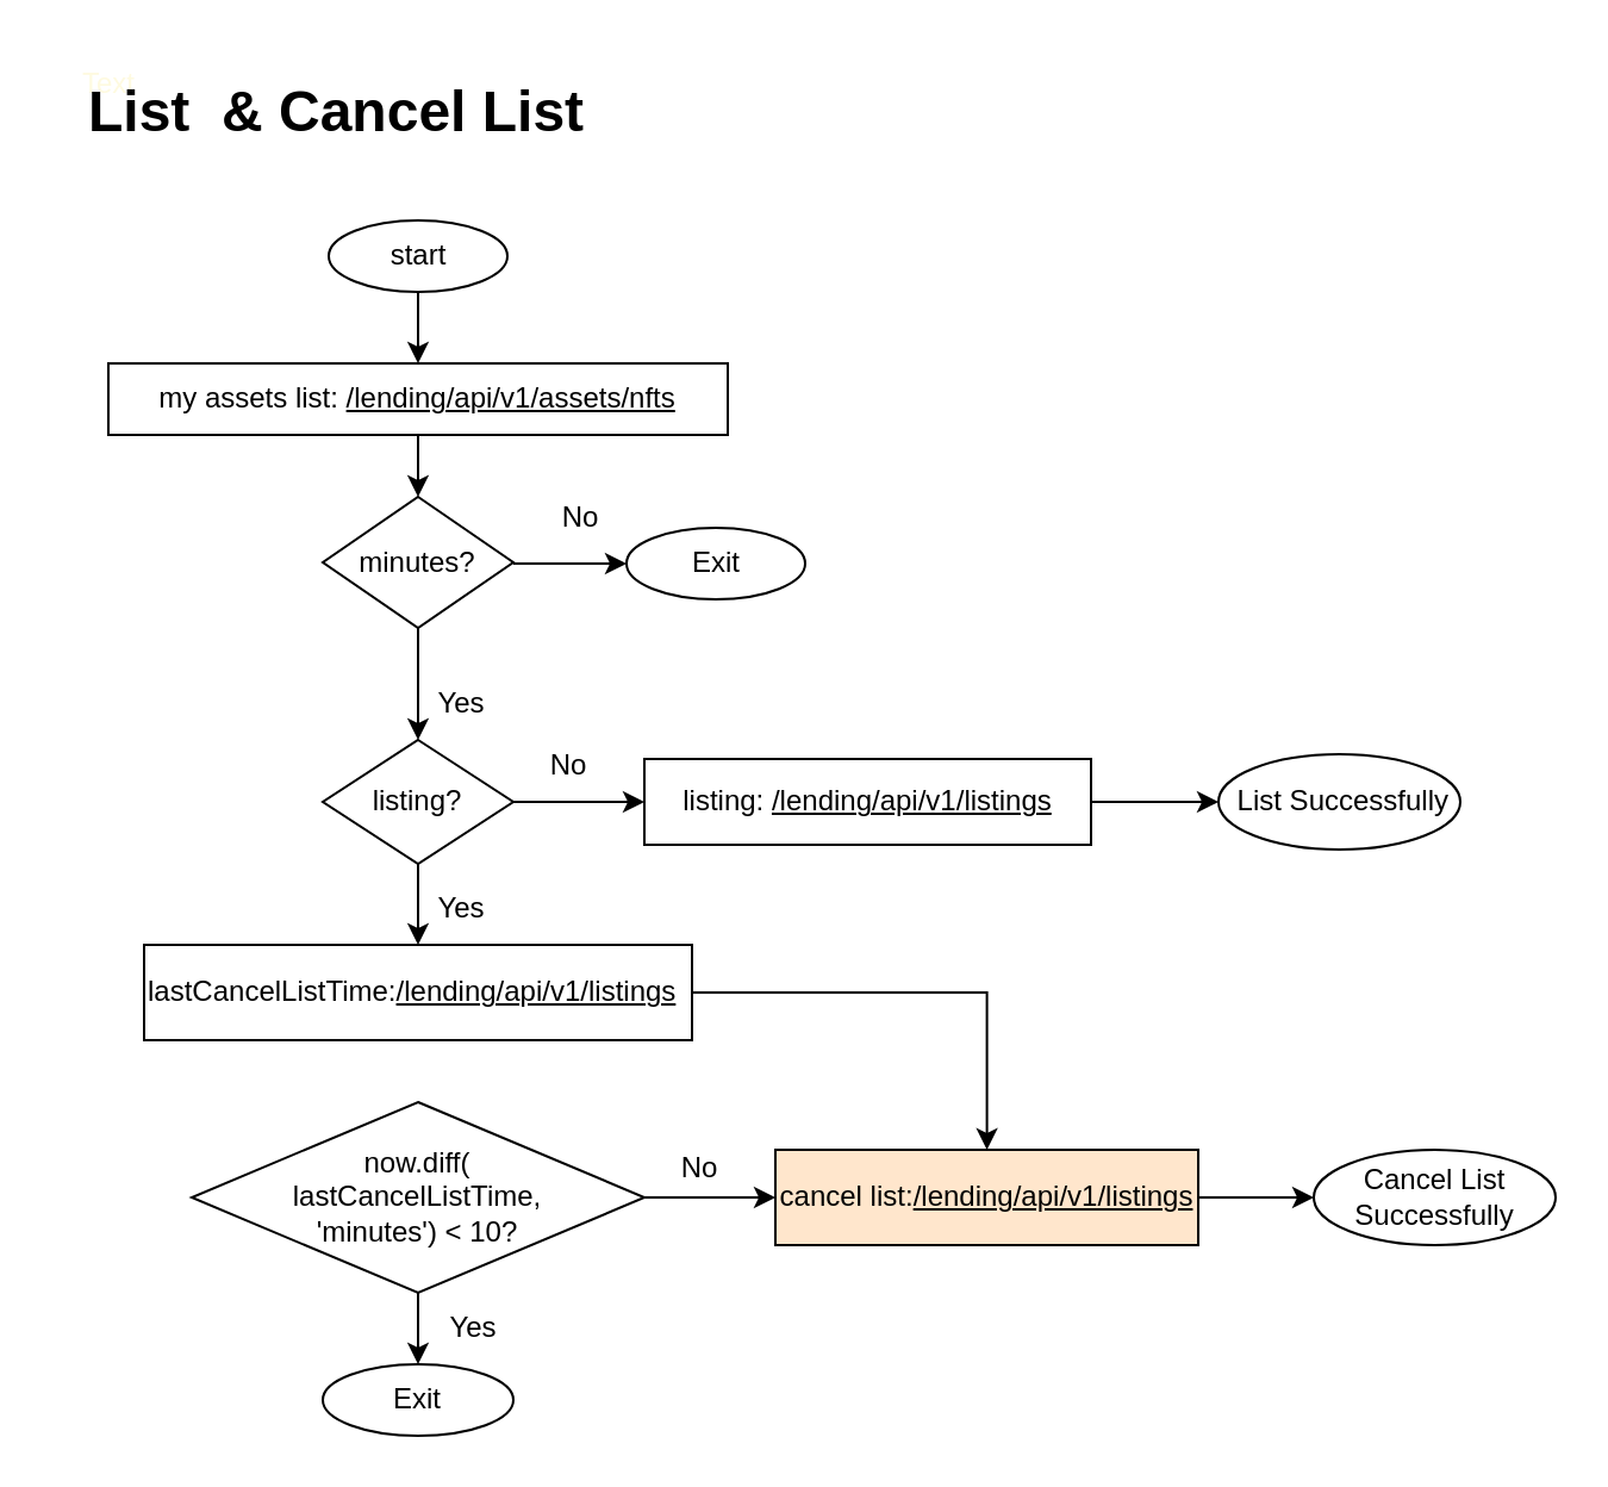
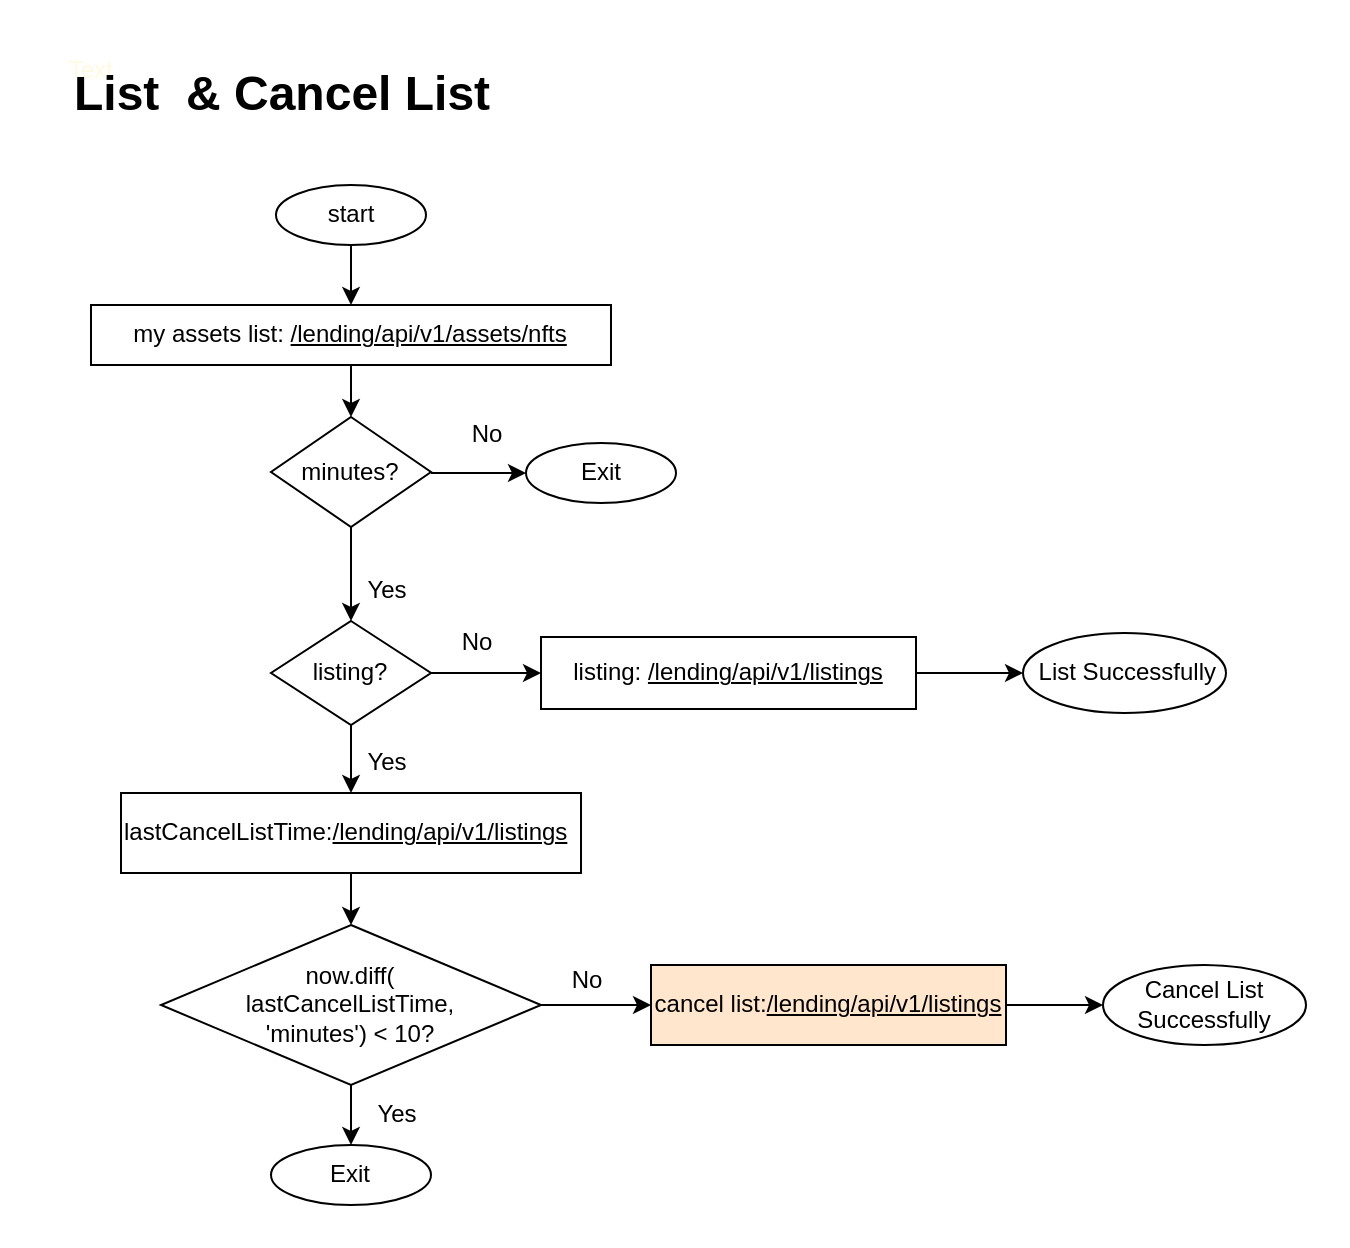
  <mxCell id="0" />
  <mxCell id="1" parent="0" />
  <mxCell id="2" value="" style="edgeStyle=orthogonalEdgeStyle;rounded=0;orthogonalLoop=1;jettySize=auto;html=1;" parent="1" source="3" target="5" edge="1"><mxGeometry relative="1" as="geometry" /></mxCell>
  <mxCell id="3" value="start" style="ellipse;whiteSpace=wrap;html=1;" parent="1" vertex="1"><mxGeometry x="137.5" y="92" width="75" height="30" as="geometry" /></mxCell>
  <mxCell id="4" value="" style="edgeStyle=orthogonalEdgeStyle;rounded=0;orthogonalLoop=1;jettySize=auto;html=1;" parent="1" source="5" target="8" edge="1"><mxGeometry relative="1" as="geometry" /></mxCell>
  <mxCell id="5" value="my assets list: &lt;u&gt;/lending/api/v1/assets/nfts&lt;/u&gt;" style="whiteSpace=wrap;html=1;align=center;" parent="1" vertex="1"><mxGeometry x="45" y="152" width="260" height="30" as="geometry" /></mxCell>
  <mxCell id="6" value="" style="edgeStyle=orthogonalEdgeStyle;rounded=0;orthogonalLoop=1;jettySize=auto;html=1;entryX=0;entryY=0.5;entryDx=0;entryDy=0;" parent="1" target="10" edge="1"><mxGeometry relative="1" as="geometry"><mxPoint x="214.971" y="236.52" as="sourcePoint" /><mxPoint x="297.5" y="237" as="targetPoint" /><Array as="points"><mxPoint x="262.5" y="236" /></Array></mxGeometry></mxCell>
  <mxCell id="7" value="" style="edgeStyle=orthogonalEdgeStyle;rounded=0;orthogonalLoop=1;jettySize=auto;html=1;" parent="1" source="8" edge="1"><mxGeometry relative="1" as="geometry"><mxPoint x="175" y="310" as="targetPoint" /></mxGeometry></mxCell>
  <mxCell id="8" value="minutes?" style="rhombus;whiteSpace=wrap;html=1;" parent="1" vertex="1"><mxGeometry x="135" y="208" width="80" height="55" as="geometry" /></mxCell>
  <mxCell id="9" value="No" style="text;html=1;align=center;verticalAlign=middle;resizable=0;points=[];autosize=1;strokeColor=none;fillColor=none;" parent="1" vertex="1"><mxGeometry x="222.5" y="202" width="40" height="30" as="geometry" /></mxCell>
  <mxCell id="10" value="Exit" style="ellipse;whiteSpace=wrap;html=1;" parent="1" vertex="1"><mxGeometry x="262.5" y="221" width="75" height="30" as="geometry" /></mxCell>
  <mxCell id="11" value="Yes" style="text;html=1;align=center;verticalAlign=middle;resizable=0;points=[];autosize=1;strokeColor=none;fillColor=none;" parent="1" vertex="1"><mxGeometry x="172.5" y="280" width="40" height="30" as="geometry" /></mxCell>
  <mxCell id="12" value="" style="edgeStyle=orthogonalEdgeStyle;rounded=0;orthogonalLoop=1;jettySize=auto;html=1;" parent="1" source="14" target="16" edge="1"><mxGeometry relative="1" as="geometry" /></mxCell>
  <mxCell id="13" value="" style="edgeStyle=orthogonalEdgeStyle;rounded=0;orthogonalLoop=1;jettySize=auto;html=1;" parent="1" source="14" target="19" edge="1"><mxGeometry relative="1" as="geometry" /></mxCell>
  <mxCell id="14" value="listing?" style="rhombus;whiteSpace=wrap;html=1;" parent="1" vertex="1"><mxGeometry x="135" y="310" width="80" height="52" as="geometry" /></mxCell>
  <mxCell id="15" value="" style="edgeStyle=orthogonalEdgeStyle;rounded=0;orthogonalLoop=1;jettySize=auto;html=1;" parent="1" source="16" target="30" edge="1"><mxGeometry relative="1" as="geometry" /></mxCell>
  <mxCell id="16" value="listing:&amp;nbsp;&lt;u&gt;/lending/api/v1/listings&lt;/u&gt;" style="whiteSpace=wrap;html=1;" parent="1" vertex="1"><mxGeometry x="270" y="318" width="187.5" height="36" as="geometry" /></mxCell>
  <mxCell id="17" value="No" style="text;html=1;align=center;verticalAlign=middle;resizable=0;points=[];autosize=1;strokeColor=none;fillColor=none;" parent="1" vertex="1"><mxGeometry x="217.5" y="306" width="40" height="30" as="geometry" /></mxCell>
- <mxCell id="18" value="" style="edgeStyle=orthogonalEdgeStyle;rounded=0;orthogonalLoop=1;jettySize=auto;html=1;" parent="1" source="19" target="25" edge="1"><mxGeometry relative="1" as="geometry" /></mxCell>
+ <mxCell id="18" value="" style="edgeStyle=orthogonalEdgeStyle;rounded=0;orthogonalLoop=1;jettySize=auto;html=1;" parent="1" source="19" target="23" edge="1"><mxGeometry relative="1" as="geometry" /></mxCell>
  <mxCell id="19" value="lastCancelListTime:&lt;u&gt;/lending/api/v1/listings&lt;/u&gt;" style="whiteSpace=wrap;html=1;align=left;" parent="1" vertex="1"><mxGeometry x="60" y="396" width="230" height="40" as="geometry" /></mxCell>
  <mxCell id="20" value="Yes" style="text;html=1;align=center;verticalAlign=middle;resizable=0;points=[];autosize=1;strokeColor=none;fillColor=none;" parent="1" vertex="1"><mxGeometry x="172.5" y="366" width="40" height="30" as="geometry" /></mxCell>
  <mxCell id="21" value="" style="edgeStyle=orthogonalEdgeStyle;rounded=0;orthogonalLoop=1;jettySize=auto;html=1;" parent="1" source="23" target="25" edge="1"><mxGeometry relative="1" as="geometry" /></mxCell>
  <mxCell id="22" value="" style="edgeStyle=orthogonalEdgeStyle;rounded=0;orthogonalLoop=1;jettySize=auto;html=1;" parent="1" source="23" target="28" edge="1"><mxGeometry relative="1" as="geometry" /></mxCell>
  <mxCell id="23" value="now.diff(&lt;br&gt;lastCancelListTime,&lt;br&gt;'minutes') &amp;lt; 10?" style="rhombus;whiteSpace=wrap;html=1;align=center;" parent="1" vertex="1"><mxGeometry x="80" y="462" width="190" height="80" as="geometry" /></mxCell>
  <mxCell id="24" value="" style="edgeStyle=orthogonalEdgeStyle;rounded=0;orthogonalLoop=1;jettySize=auto;html=1;" parent="1" source="25" target="27" edge="1"><mxGeometry relative="1" as="geometry" /></mxCell>
  <mxCell id="25" value="cancel list:&lt;u&gt;/lending/api/v1/listings&lt;/u&gt;" style="whiteSpace=wrap;html=1;fillColor=#ffe6cc;" parent="1" vertex="1"><mxGeometry x="325" y="482" width="177.5" height="40" as="geometry" /></mxCell>
  <mxCell id="26" value="No" style="text;html=1;align=center;verticalAlign=middle;resizable=0;points=[];autosize=1;strokeColor=none;fillColor=none;" parent="1" vertex="1"><mxGeometry x="272.5" y="475" width="40" height="30" as="geometry" /></mxCell>
  <mxCell id="27" value="Cancel List Successfully" style="ellipse;whiteSpace=wrap;html=1;" parent="1" vertex="1"><mxGeometry x="551" y="482" width="101.5" height="40" as="geometry" /></mxCell>
  <mxCell id="28" value="Exit" style="ellipse;whiteSpace=wrap;html=1;" parent="1" vertex="1"><mxGeometry x="135" y="572" width="80" height="30" as="geometry" /></mxCell>
  <mxCell id="29" value="Yes" style="text;html=1;align=center;verticalAlign=middle;resizable=0;points=[];autosize=1;strokeColor=none;fillColor=none;" parent="1" vertex="1"><mxGeometry x="177.5" y="542" width="40" height="30" as="geometry" /></mxCell>
  <mxCell id="30" value="&amp;nbsp;List Successfully" style="ellipse;whiteSpace=wrap;html=1;" parent="1" vertex="1"><mxGeometry x="511" y="316" width="101.5" height="40" as="geometry" /></mxCell>
  <mxCell id="31" value="Text" style="text;html=1;align=center;verticalAlign=middle;resizable=0;points=[];autosize=1;strokeColor=none;fillColor=none;fontColor=#FEFAE0;" vertex="1" parent="1"><mxGeometry x="20" y="20" width="50" height="30" as="geometry" /></mxCell>
  <mxCell id="32" value="&lt;b&gt;&lt;font style=&quot;font-size: 24px;&quot;&gt;List&amp;nbsp; &amp;amp; Cancel List&lt;/font&gt;&lt;/b&gt;" style="text;html=1;align=left;verticalAlign=middle;whiteSpace=wrap;rounded=0;fontSize=20;" vertex="1" parent="1"><mxGeometry x="35" y="32" width="415" height="30" as="geometry" /></mxCell>
